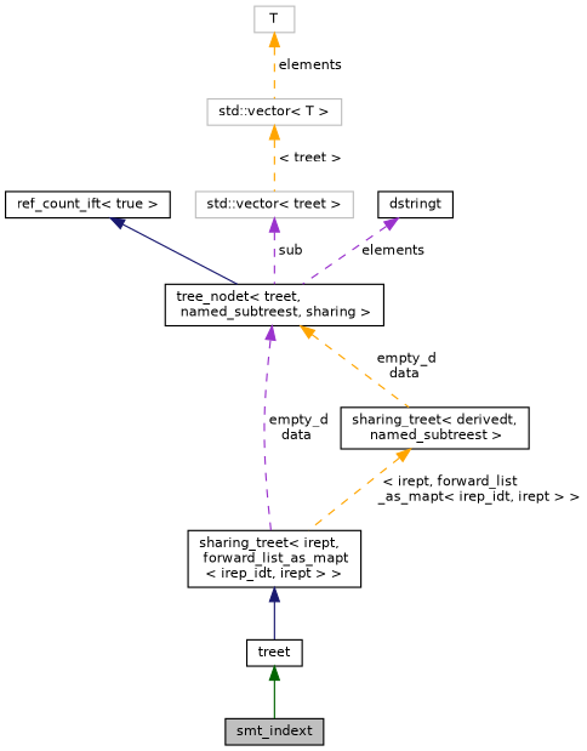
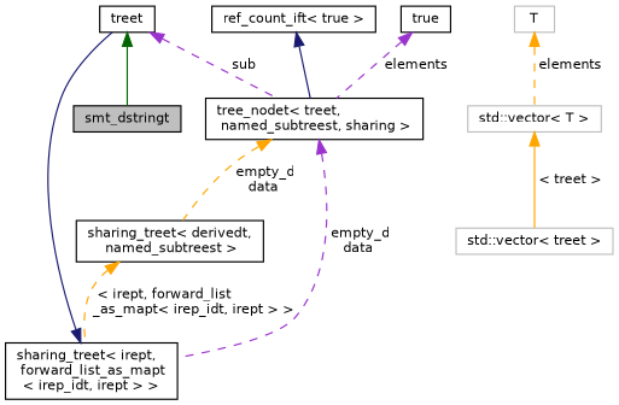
  digraph {
    rankdir=TB
    node [color=black fontname=Helvetica fontsize=10 shape=record]
    edge [color=orange dir=back fontname=Helvetica fontsize=10 labelfontname=Helvetica labelfontsize=10 style=dashed]
-   n1 [fillcolor=grey75 fontcolor=black height=0.2 label=smt_indext style=filled width=0.4]
+   n1 [fillcolor=grey75 fontcolor=black height=0.2 label=smt_dstringt style=filled width=0.4]
    n2 [height=0.2 label=treet width=0.4]
    n3 [height=0.2 label="sharing_treet\< irept,\l forward_list_as_mapt\l\< irep_idt, irept \> \>" width=0.4]
    n4 [height=0.2 label="tree_nodet\< treet,\l named_subtreest, sharing \>" width=0.4]
    n5 [height=0.2 label="sharing_treet\< derivedt,\l named_subtreest \>" width=0.4]
    n6 [height=0.2 label="ref_count_ift\< true \>" width=0.4]
    n7 [color=grey75 height=0.2 label="std::vector\< treet \>" width=0.4]
    n8 [color=grey75 height=0.2 label="std::vector\< T \>" width=0.4]
    n9 [color=grey75 height=0.2 label=T width=0.4]
-   n10 [height=0.2 label=dstringt width=0.4]
+   n10 [height=0.2 label=true width=0.4]
    n2 -> n1 [color=darkgreen style=solid]
    n3 -> n2 [color=midnightblue style=solid]
    n4 -> n3 [color=darkorchid3 label=" empty_d\ndata"]
    n4 -> n5 [label=" empty_d\ndata"]
    n5 -> n3 [label=" \< irept, forward_list\l_as_mapt\< irep_idt, irept \> \>"]
    n6 -> n4 [color=midnightblue style=solid]
-   n7 -> n4 [color=darkorchid3 label=" sub"]
-   n8 -> n7 [label=" \< treet \>"]
+   n2 -> n4 [color=darkorchid3 label=" sub"]
+   n8 -> n7 [label=" \< treet \>" style=solid]
    n9 -> n8 [label=" elements"]
    n10 -> n4 [color=darkorchid3 label=" elements"]
  }
